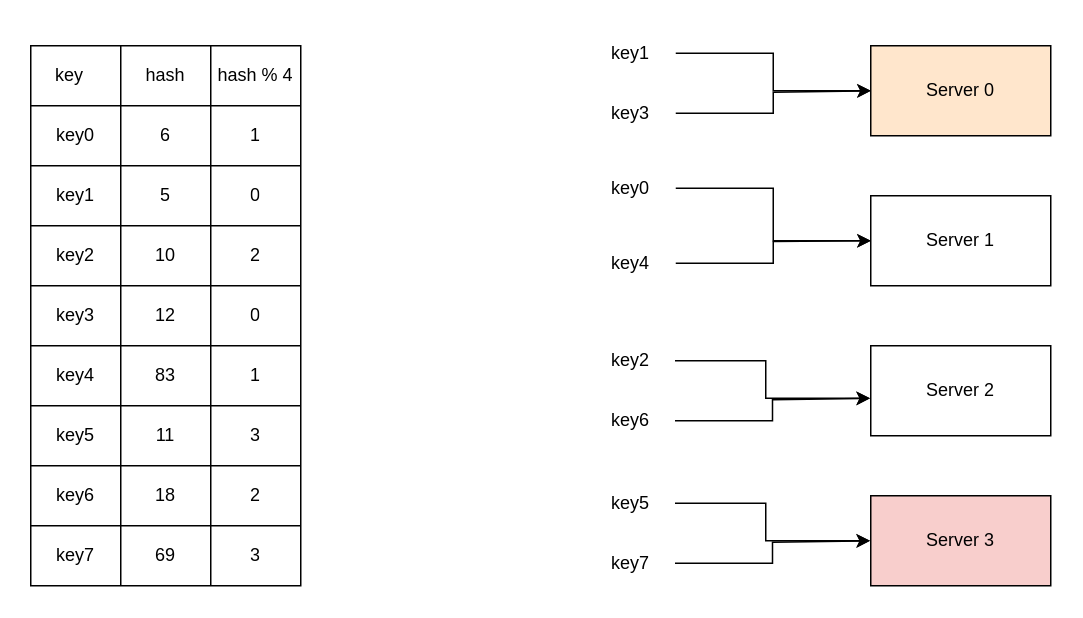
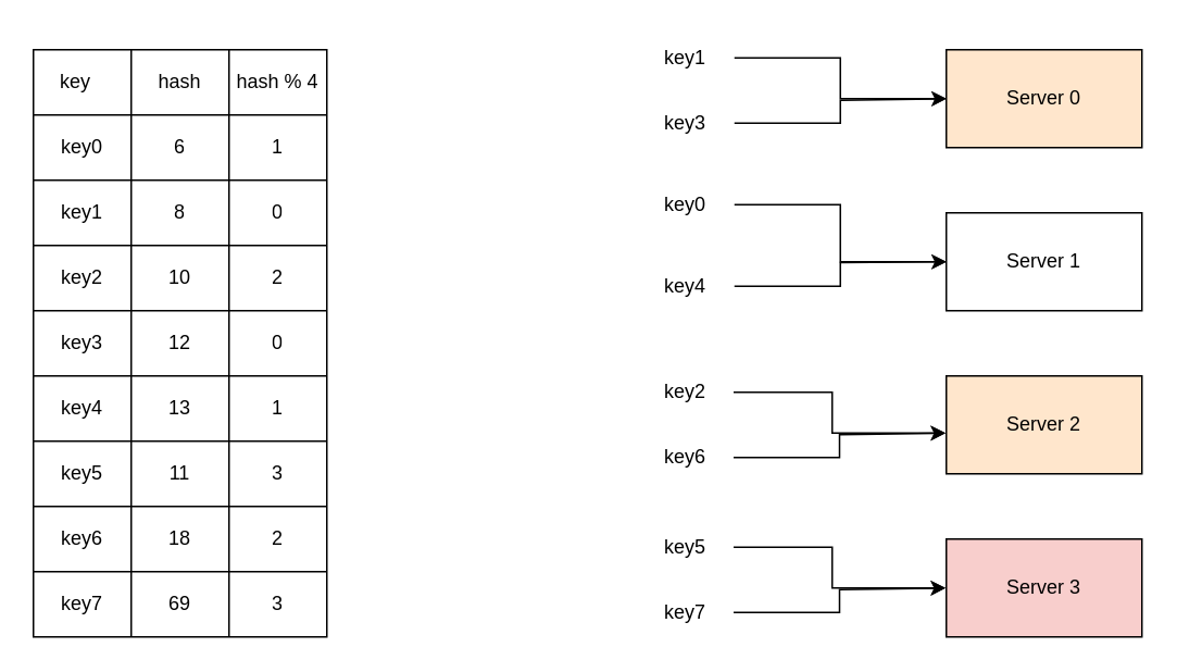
  <mxCell id="0" />
  <mxCell id="1" parent="0" />
  <mxCell id="2" value="" style="shape=table;startSize=0;container=1;collapsible=0;childLayout=tableLayout;" vertex="1" parent="1"><mxGeometry x="20" y="30" width="180" height="360" as="geometry" /></mxCell>
  <mxCell id="3" value="" style="shape=tableRow;horizontal=0;startSize=0;swimlaneHead=0;swimlaneBody=0;strokeColor=inherit;top=0;left=0;bottom=0;right=0;collapsible=0;dropTarget=0;fillColor=none;points=[[0,0.5],[1,0.5]];portConstraint=eastwest;" vertex="1" parent="2"><mxGeometry width="180" height="40" as="geometry" /></mxCell>
  <mxCell id="4" value="key&lt;span style=&quot;white-space: pre;&quot;&gt;&#09;&lt;/span&gt;" style="shape=partialRectangle;html=1;whiteSpace=wrap;connectable=0;strokeColor=inherit;overflow=hidden;fillColor=none;top=0;left=0;bottom=0;right=0;pointerEvents=1;" vertex="1" parent="3"><mxGeometry width="60" height="40" as="geometry"><mxRectangle width="60" height="40" as="alternateBounds" /></mxGeometry></mxCell>
  <mxCell id="5" value="hash" style="shape=partialRectangle;html=1;whiteSpace=wrap;connectable=0;strokeColor=inherit;overflow=hidden;fillColor=none;top=0;left=0;bottom=0;right=0;pointerEvents=1;" vertex="1" parent="3"><mxGeometry x="60" width="60" height="40" as="geometry"><mxRectangle width="60" height="40" as="alternateBounds" /></mxGeometry></mxCell>
  <mxCell id="6" value="hash % 4" style="shape=partialRectangle;html=1;whiteSpace=wrap;connectable=0;strokeColor=inherit;overflow=hidden;fillColor=none;top=0;left=0;bottom=0;right=0;pointerEvents=1;" vertex="1" parent="3"><mxGeometry x="120" width="60" height="40" as="geometry"><mxRectangle width="60" height="40" as="alternateBounds" /></mxGeometry></mxCell>
  <mxCell id="7" value="" style="shape=tableRow;horizontal=0;startSize=0;swimlaneHead=0;swimlaneBody=0;strokeColor=inherit;top=0;left=0;bottom=0;right=0;collapsible=0;dropTarget=0;fillColor=none;points=[[0,0.5],[1,0.5]];portConstraint=eastwest;" vertex="1" parent="2"><mxGeometry y="40" width="180" height="40" as="geometry" /></mxCell>
  <mxCell id="8" value="key0" style="shape=partialRectangle;html=1;whiteSpace=wrap;connectable=0;strokeColor=inherit;overflow=hidden;fillColor=none;top=0;left=0;bottom=0;right=0;pointerEvents=1;" vertex="1" parent="7"><mxGeometry width="60" height="40" as="geometry"><mxRectangle width="60" height="40" as="alternateBounds" /></mxGeometry></mxCell>
  <mxCell id="9" value="6" style="shape=partialRectangle;html=1;whiteSpace=wrap;connectable=0;strokeColor=inherit;overflow=hidden;fillColor=none;top=0;left=0;bottom=0;right=0;pointerEvents=1;" vertex="1" parent="7"><mxGeometry x="60" width="60" height="40" as="geometry"><mxRectangle width="60" height="40" as="alternateBounds" /></mxGeometry></mxCell>
  <mxCell id="10" value="1" style="shape=partialRectangle;html=1;whiteSpace=wrap;connectable=0;strokeColor=inherit;overflow=hidden;fillColor=none;top=0;left=0;bottom=0;right=0;pointerEvents=1;" vertex="1" parent="7"><mxGeometry x="120" width="60" height="40" as="geometry"><mxRectangle width="60" height="40" as="alternateBounds" /></mxGeometry></mxCell>
  <mxCell id="11" value="" style="shape=tableRow;horizontal=0;startSize=0;swimlaneHead=0;swimlaneBody=0;strokeColor=inherit;top=0;left=0;bottom=0;right=0;collapsible=0;dropTarget=0;fillColor=none;points=[[0,0.5],[1,0.5]];portConstraint=eastwest;" vertex="1" parent="2"><mxGeometry y="80" width="180" height="40" as="geometry" /></mxCell>
  <mxCell id="12" value="key1" style="shape=partialRectangle;html=1;whiteSpace=wrap;connectable=0;strokeColor=inherit;overflow=hidden;fillColor=none;top=0;left=0;bottom=0;right=0;pointerEvents=1;" vertex="1" parent="11"><mxGeometry width="60" height="40" as="geometry"><mxRectangle width="60" height="40" as="alternateBounds" /></mxGeometry></mxCell>
- <mxCell id="13" value="5" style="shape=partialRectangle;html=1;whiteSpace=wrap;connectable=0;strokeColor=inherit;overflow=hidden;fillColor=none;top=0;left=0;bottom=0;right=0;pointerEvents=1;" vertex="1" parent="11"><mxGeometry x="60" width="60" height="40" as="geometry"><mxRectangle width="60" height="40" as="alternateBounds" /></mxGeometry></mxCell>
+ <mxCell id="13" value="8" style="shape=partialRectangle;html=1;whiteSpace=wrap;connectable=0;strokeColor=inherit;overflow=hidden;fillColor=none;top=0;left=0;bottom=0;right=0;pointerEvents=1;" vertex="1" parent="11"><mxGeometry x="60" width="60" height="40" as="geometry"><mxRectangle width="60" height="40" as="alternateBounds" /></mxGeometry></mxCell>
  <mxCell id="14" value="0" style="shape=partialRectangle;html=1;whiteSpace=wrap;connectable=0;strokeColor=inherit;overflow=hidden;fillColor=none;top=0;left=0;bottom=0;right=0;pointerEvents=1;" vertex="1" parent="11"><mxGeometry x="120" width="60" height="40" as="geometry"><mxRectangle width="60" height="40" as="alternateBounds" /></mxGeometry></mxCell>
  <mxCell id="15" value="" style="shape=tableRow;horizontal=0;startSize=0;swimlaneHead=0;swimlaneBody=0;strokeColor=inherit;top=0;left=0;bottom=0;right=0;collapsible=0;dropTarget=0;fillColor=none;points=[[0,0.5],[1,0.5]];portConstraint=eastwest;" vertex="1" parent="2"><mxGeometry y="120" width="180" height="40" as="geometry" /></mxCell>
  <mxCell id="16" value="key2" style="shape=partialRectangle;html=1;whiteSpace=wrap;connectable=0;strokeColor=inherit;overflow=hidden;fillColor=none;top=0;left=0;bottom=0;right=0;pointerEvents=1;" vertex="1" parent="15"><mxGeometry width="60" height="40" as="geometry"><mxRectangle width="60" height="40" as="alternateBounds" /></mxGeometry></mxCell>
  <mxCell id="17" value="10" style="shape=partialRectangle;html=1;whiteSpace=wrap;connectable=0;strokeColor=inherit;overflow=hidden;fillColor=none;top=0;left=0;bottom=0;right=0;pointerEvents=1;" vertex="1" parent="15"><mxGeometry x="60" width="60" height="40" as="geometry"><mxRectangle width="60" height="40" as="alternateBounds" /></mxGeometry></mxCell>
  <mxCell id="18" value="2" style="shape=partialRectangle;html=1;whiteSpace=wrap;connectable=0;strokeColor=inherit;overflow=hidden;fillColor=none;top=0;left=0;bottom=0;right=0;pointerEvents=1;" vertex="1" parent="15"><mxGeometry x="120" width="60" height="40" as="geometry"><mxRectangle width="60" height="40" as="alternateBounds" /></mxGeometry></mxCell>
  <mxCell id="19" value="" style="shape=tableRow;horizontal=0;startSize=0;swimlaneHead=0;swimlaneBody=0;strokeColor=inherit;top=0;left=0;bottom=0;right=0;collapsible=0;dropTarget=0;fillColor=none;points=[[0,0.5],[1,0.5]];portConstraint=eastwest;" vertex="1" parent="2"><mxGeometry y="160" width="180" height="40" as="geometry" /></mxCell>
  <mxCell id="20" value="key3" style="shape=partialRectangle;html=1;whiteSpace=wrap;connectable=0;strokeColor=inherit;overflow=hidden;fillColor=none;top=0;left=0;bottom=0;right=0;pointerEvents=1;" vertex="1" parent="19"><mxGeometry width="60" height="40" as="geometry"><mxRectangle width="60" height="40" as="alternateBounds" /></mxGeometry></mxCell>
  <mxCell id="21" value="12" style="shape=partialRectangle;html=1;whiteSpace=wrap;connectable=0;strokeColor=inherit;overflow=hidden;fillColor=none;top=0;left=0;bottom=0;right=0;pointerEvents=1;" vertex="1" parent="19"><mxGeometry x="60" width="60" height="40" as="geometry"><mxRectangle width="60" height="40" as="alternateBounds" /></mxGeometry></mxCell>
  <mxCell id="22" value="0" style="shape=partialRectangle;html=1;whiteSpace=wrap;connectable=0;strokeColor=inherit;overflow=hidden;fillColor=none;top=0;left=0;bottom=0;right=0;pointerEvents=1;" vertex="1" parent="19"><mxGeometry x="120" width="60" height="40" as="geometry"><mxRectangle width="60" height="40" as="alternateBounds" /></mxGeometry></mxCell>
  <mxCell id="23" value="" style="shape=tableRow;horizontal=0;startSize=0;swimlaneHead=0;swimlaneBody=0;strokeColor=inherit;top=0;left=0;bottom=0;right=0;collapsible=0;dropTarget=0;fillColor=none;points=[[0,0.5],[1,0.5]];portConstraint=eastwest;" vertex="1" parent="2"><mxGeometry y="200" width="180" height="40" as="geometry" /></mxCell>
  <mxCell id="24" value="key4" style="shape=partialRectangle;html=1;whiteSpace=wrap;connectable=0;strokeColor=inherit;overflow=hidden;fillColor=none;top=0;left=0;bottom=0;right=0;pointerEvents=1;" vertex="1" parent="23"><mxGeometry width="60" height="40" as="geometry"><mxRectangle width="60" height="40" as="alternateBounds" /></mxGeometry></mxCell>
- <mxCell id="25" value="83" style="shape=partialRectangle;html=1;whiteSpace=wrap;connectable=0;strokeColor=inherit;overflow=hidden;fillColor=none;top=0;left=0;bottom=0;right=0;pointerEvents=1;" vertex="1" parent="23"><mxGeometry x="60" width="60" height="40" as="geometry"><mxRectangle width="60" height="40" as="alternateBounds" /></mxGeometry></mxCell>
+ <mxCell id="25" value="13" style="shape=partialRectangle;html=1;whiteSpace=wrap;connectable=0;strokeColor=inherit;overflow=hidden;fillColor=none;top=0;left=0;bottom=0;right=0;pointerEvents=1;" vertex="1" parent="23"><mxGeometry x="60" width="60" height="40" as="geometry"><mxRectangle width="60" height="40" as="alternateBounds" /></mxGeometry></mxCell>
  <mxCell id="26" value="1" style="shape=partialRectangle;html=1;whiteSpace=wrap;connectable=0;strokeColor=inherit;overflow=hidden;fillColor=none;top=0;left=0;bottom=0;right=0;pointerEvents=1;" vertex="1" parent="23"><mxGeometry x="120" width="60" height="40" as="geometry"><mxRectangle width="60" height="40" as="alternateBounds" /></mxGeometry></mxCell>
  <mxCell id="27" value="" style="shape=tableRow;horizontal=0;startSize=0;swimlaneHead=0;swimlaneBody=0;strokeColor=inherit;top=0;left=0;bottom=0;right=0;collapsible=0;dropTarget=0;fillColor=none;points=[[0,0.5],[1,0.5]];portConstraint=eastwest;" vertex="1" parent="2"><mxGeometry y="240" width="180" height="40" as="geometry" /></mxCell>
  <mxCell id="28" value="key5" style="shape=partialRectangle;html=1;whiteSpace=wrap;connectable=0;strokeColor=inherit;overflow=hidden;fillColor=none;top=0;left=0;bottom=0;right=0;pointerEvents=1;" vertex="1" parent="27"><mxGeometry width="60" height="40" as="geometry"><mxRectangle width="60" height="40" as="alternateBounds" /></mxGeometry></mxCell>
  <mxCell id="29" value="11" style="shape=partialRectangle;html=1;whiteSpace=wrap;connectable=0;strokeColor=inherit;overflow=hidden;fillColor=none;top=0;left=0;bottom=0;right=0;pointerEvents=1;" vertex="1" parent="27"><mxGeometry x="60" width="60" height="40" as="geometry"><mxRectangle width="60" height="40" as="alternateBounds" /></mxGeometry></mxCell>
  <mxCell id="30" value="3" style="shape=partialRectangle;html=1;whiteSpace=wrap;connectable=0;strokeColor=inherit;overflow=hidden;fillColor=none;top=0;left=0;bottom=0;right=0;pointerEvents=1;" vertex="1" parent="27"><mxGeometry x="120" width="60" height="40" as="geometry"><mxRectangle width="60" height="40" as="alternateBounds" /></mxGeometry></mxCell>
  <mxCell id="31" value="" style="shape=tableRow;horizontal=0;startSize=0;swimlaneHead=0;swimlaneBody=0;strokeColor=inherit;top=0;left=0;bottom=0;right=0;collapsible=0;dropTarget=0;fillColor=none;points=[[0,0.5],[1,0.5]];portConstraint=eastwest;" vertex="1" parent="2"><mxGeometry y="280" width="180" height="40" as="geometry" /></mxCell>
  <mxCell id="32" value="key6" style="shape=partialRectangle;html=1;whiteSpace=wrap;connectable=0;strokeColor=inherit;overflow=hidden;fillColor=none;top=0;left=0;bottom=0;right=0;pointerEvents=1;" vertex="1" parent="31"><mxGeometry width="60" height="40" as="geometry"><mxRectangle width="60" height="40" as="alternateBounds" /></mxGeometry></mxCell>
  <mxCell id="33" value="18" style="shape=partialRectangle;html=1;whiteSpace=wrap;connectable=0;strokeColor=inherit;overflow=hidden;fillColor=none;top=0;left=0;bottom=0;right=0;pointerEvents=1;" vertex="1" parent="31"><mxGeometry x="60" width="60" height="40" as="geometry"><mxRectangle width="60" height="40" as="alternateBounds" /></mxGeometry></mxCell>
  <mxCell id="34" value="2" style="shape=partialRectangle;html=1;whiteSpace=wrap;connectable=0;strokeColor=inherit;overflow=hidden;fillColor=none;top=0;left=0;bottom=0;right=0;pointerEvents=1;" vertex="1" parent="31"><mxGeometry x="120" width="60" height="40" as="geometry"><mxRectangle width="60" height="40" as="alternateBounds" /></mxGeometry></mxCell>
  <mxCell id="35" value="" style="shape=tableRow;horizontal=0;startSize=0;swimlaneHead=0;swimlaneBody=0;strokeColor=inherit;top=0;left=0;bottom=0;right=0;collapsible=0;dropTarget=0;fillColor=none;points=[[0,0.5],[1,0.5]];portConstraint=eastwest;" vertex="1" parent="2"><mxGeometry y="320" width="180" height="40" as="geometry" /></mxCell>
  <mxCell id="36" value="key7" style="shape=partialRectangle;html=1;whiteSpace=wrap;connectable=0;strokeColor=inherit;overflow=hidden;fillColor=none;top=0;left=0;bottom=0;right=0;pointerEvents=1;" vertex="1" parent="35"><mxGeometry width="60" height="40" as="geometry"><mxRectangle width="60" height="40" as="alternateBounds" /></mxGeometry></mxCell>
  <mxCell id="37" value="69" style="shape=partialRectangle;html=1;whiteSpace=wrap;connectable=0;strokeColor=inherit;overflow=hidden;fillColor=none;top=0;left=0;bottom=0;right=0;pointerEvents=1;" vertex="1" parent="35"><mxGeometry x="60" width="60" height="40" as="geometry"><mxRectangle width="60" height="40" as="alternateBounds" /></mxGeometry></mxCell>
  <mxCell id="38" value="3" style="shape=partialRectangle;html=1;whiteSpace=wrap;connectable=0;strokeColor=inherit;overflow=hidden;fillColor=none;top=0;left=0;bottom=0;right=0;pointerEvents=1;" vertex="1" parent="35"><mxGeometry x="120" width="60" height="40" as="geometry"><mxRectangle width="60" height="40" as="alternateBounds" /></mxGeometry></mxCell>
  <mxCell id="39" value="Server 0" style="rounded=0;whiteSpace=wrap;html=1;fillColor=#ffe6cc;" vertex="1" parent="1"><mxGeometry x="580" y="30" width="120" height="60" as="geometry" /></mxCell>
  <mxCell id="40" value="Server 1" style="rounded=0;whiteSpace=wrap;html=1;" vertex="1" parent="1"><mxGeometry x="580" y="130" width="120" height="60" as="geometry" /></mxCell>
- <mxCell id="41" value="Server 2" style="rounded=0;whiteSpace=wrap;html=1;" vertex="1" parent="1"><mxGeometry x="580" y="230" width="120" height="60" as="geometry" /></mxCell>
+ <mxCell id="41" value="Server 2" style="rounded=0;whiteSpace=wrap;html=1;fillColor=#ffe6cc;" vertex="1" parent="1"><mxGeometry x="580" y="230" width="120" height="60" as="geometry" /></mxCell>
  <mxCell id="42" value="Server 3" style="rounded=0;whiteSpace=wrap;html=1;fillColor=#f8cecc;" vertex="1" parent="1"><mxGeometry x="580" y="330" width="120" height="60" as="geometry" /></mxCell>
  <mxCell id="43" style="edgeStyle=orthogonalEdgeStyle;rounded=0;orthogonalLoop=1;jettySize=auto;html=1;exitX=1;exitY=0.5;exitDx=0;exitDy=0;entryX=0;entryY=0.5;entryDx=0;entryDy=0;" edge="1" parent="1" source="44" target="39"><mxGeometry relative="1" as="geometry" /></mxCell>
  <mxCell id="44" value="key1" style="text;html=1;align=center;verticalAlign=middle;whiteSpace=wrap;rounded=0;" vertex="1" parent="1"><mxGeometry x="390" y="20" width="60" height="30" as="geometry" /></mxCell>
  <mxCell id="45" style="edgeStyle=orthogonalEdgeStyle;rounded=0;orthogonalLoop=1;jettySize=auto;html=1;exitX=1;exitY=0.5;exitDx=0;exitDy=0;" edge="1" parent="1" source="46"><mxGeometry relative="1" as="geometry"><mxPoint x="580" y="60" as="targetPoint" /><Array as="points"><mxPoint x="515" y="75" /><mxPoint x="515" y="61" /></Array></mxGeometry></mxCell>
  <mxCell id="46" value="key3" style="text;html=1;align=center;verticalAlign=middle;whiteSpace=wrap;rounded=0;" vertex="1" parent="1"><mxGeometry x="390" y="60" width="60" height="30" as="geometry" /></mxCell>
  <mxCell id="47" style="edgeStyle=orthogonalEdgeStyle;rounded=0;orthogonalLoop=1;jettySize=auto;html=1;exitX=1;exitY=0.5;exitDx=0;exitDy=0;entryX=0;entryY=0.5;entryDx=0;entryDy=0;" edge="1" parent="1" source="48" target="40"><mxGeometry relative="1" as="geometry" /></mxCell>
  <mxCell id="48" value="key0" style="text;html=1;align=center;verticalAlign=middle;whiteSpace=wrap;rounded=0;" vertex="1" parent="1"><mxGeometry x="390" y="110" width="60" height="30" as="geometry" /></mxCell>
  <mxCell id="49" style="edgeStyle=orthogonalEdgeStyle;rounded=0;orthogonalLoop=1;jettySize=auto;html=1;" edge="1" parent="1" source="50"><mxGeometry relative="1" as="geometry"><mxPoint x="580" y="160" as="targetPoint" /></mxGeometry></mxCell>
  <mxCell id="50" value="key4" style="text;html=1;align=center;verticalAlign=middle;whiteSpace=wrap;rounded=0;" vertex="1" parent="1"><mxGeometry x="390" y="160" width="60" height="30" as="geometry" /></mxCell>
  <mxCell id="51" style="edgeStyle=orthogonalEdgeStyle;rounded=0;orthogonalLoop=1;jettySize=auto;html=1;exitX=1;exitY=0.5;exitDx=0;exitDy=0;entryX=0;entryY=0.5;entryDx=0;entryDy=0;" edge="1" parent="1" source="52"><mxGeometry relative="1" as="geometry"><mxPoint x="579.5" y="265" as="targetPoint" /><Array as="points"><mxPoint x="510" y="240" /><mxPoint x="510" y="265" /></Array></mxGeometry></mxCell>
  <mxCell id="52" value="key2" style="text;html=1;align=center;verticalAlign=middle;whiteSpace=wrap;rounded=0;" vertex="1" parent="1"><mxGeometry x="389.5" y="225" width="60" height="30" as="geometry" /></mxCell>
  <mxCell id="53" style="edgeStyle=orthogonalEdgeStyle;rounded=0;orthogonalLoop=1;jettySize=auto;html=1;exitX=1;exitY=0.5;exitDx=0;exitDy=0;" edge="1" parent="1" source="54"><mxGeometry relative="1" as="geometry"><mxPoint x="579.5" y="265" as="targetPoint" /><Array as="points"><mxPoint x="514.5" y="280" /><mxPoint x="514.5" y="266" /></Array></mxGeometry></mxCell>
  <mxCell id="54" value="key6" style="text;html=1;align=center;verticalAlign=middle;whiteSpace=wrap;rounded=0;" vertex="1" parent="1"><mxGeometry x="389.5" y="265" width="60" height="30" as="geometry" /></mxCell>
  <mxCell id="55" style="edgeStyle=orthogonalEdgeStyle;rounded=0;orthogonalLoop=1;jettySize=auto;html=1;exitX=1;exitY=0.5;exitDx=0;exitDy=0;entryX=0;entryY=0.5;entryDx=0;entryDy=0;" edge="1" parent="1" source="56"><mxGeometry relative="1" as="geometry"><mxPoint x="579.5" y="360" as="targetPoint" /><Array as="points"><mxPoint x="510" y="335" /><mxPoint x="510" y="360" /></Array></mxGeometry></mxCell>
  <mxCell id="56" value="key5" style="text;html=1;align=center;verticalAlign=middle;whiteSpace=wrap;rounded=0;" vertex="1" parent="1"><mxGeometry x="389.5" y="320" width="60" height="30" as="geometry" /></mxCell>
  <mxCell id="57" style="edgeStyle=orthogonalEdgeStyle;rounded=0;orthogonalLoop=1;jettySize=auto;html=1;exitX=1;exitY=0.5;exitDx=0;exitDy=0;" edge="1" parent="1" source="58"><mxGeometry relative="1" as="geometry"><mxPoint x="579.5" y="360" as="targetPoint" /><Array as="points"><mxPoint x="514.5" y="375" /><mxPoint x="514.5" y="361" /></Array></mxGeometry></mxCell>
  <mxCell id="58" value="key7" style="text;html=1;align=center;verticalAlign=middle;whiteSpace=wrap;rounded=0;" vertex="1" parent="1"><mxGeometry x="389.5" y="360" width="60" height="30" as="geometry" /></mxCell>
